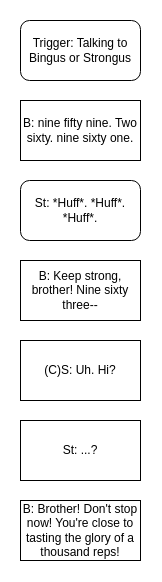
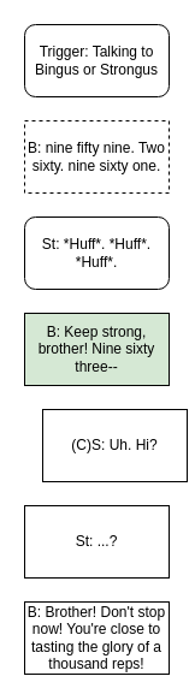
  <mxCell id="0" />
  <mxCell id="1" parent="0" />
  <mxCell id="2" value="Trigger: Talking to Bingus or Strongus" style="rounded=1;whiteSpace=wrap;html=1;" vertex="1" parent="1"><mxGeometry x="20" y="20" width="120" height="60" as="geometry" /></mxCell>
- <mxCell id="3" value="B: nine fifty nine. Two sixty. nine sixty one." style="rounded=0;whiteSpace=wrap;html=1;" vertex="1" parent="1"><mxGeometry x="20" y="100" width="120" height="60" as="geometry" /></mxCell>
+ <mxCell id="3" value="B: nine fifty nine. Two sixty. nine sixty one." style="rounded=0;whiteSpace=wrap;html=1;dashed=1;" vertex="1" parent="1"><mxGeometry x="20" y="100" width="120" height="60" as="geometry" /></mxCell>
  <mxCell id="4" value="St: *Huff*. *Huff*. *Huff*." style="whiteSpace=wrap;html=1;rounded=1;" vertex="1" parent="1"><mxGeometry x="20" y="180" width="120" height="60" as="geometry" /></mxCell>
- <mxCell id="5" value="B: Keep strong, brother! Nine sixty three--" style="rounded=0;whiteSpace=wrap;html=1;" vertex="1" parent="1"><mxGeometry x="20" y="260" width="120" height="60" as="geometry" /></mxCell>
- <mxCell id="6" value="(C)S: Uh. Hi?" style="rounded=0;whiteSpace=wrap;html=1;" vertex="1" parent="1"><mxGeometry x="20" y="340" width="120" height="60" as="geometry" /></mxCell>
+ <mxCell id="5" value="B: Keep strong, brother! Nine sixty three--" style="rounded=0;whiteSpace=wrap;html=1;fillColor=#d5e8d4;" vertex="1" parent="1"><mxGeometry x="20" y="260" width="120" height="60" as="geometry" /></mxCell>
+ <mxCell id="6" value="(C)S: Uh. Hi?" style="rounded=0;whiteSpace=wrap;html=1;" vertex="1" parent="1"><mxGeometry x="35" y="340" width="120" height="60" as="geometry" /></mxCell>
  <mxCell id="7" value="St: ...?" style="rounded=0;whiteSpace=wrap;html=1;" vertex="1" parent="1"><mxGeometry x="20" y="420" width="120" height="60" as="geometry" /></mxCell>
  <mxCell id="8" value="B: Brother! Don't stop now! You're close to tasting the glory of a thousand reps!" style="rounded=0;whiteSpace=wrap;html=1;" vertex="1" parent="1"><mxGeometry x="20" y="500" width="120" height="60" as="geometry" /></mxCell>
